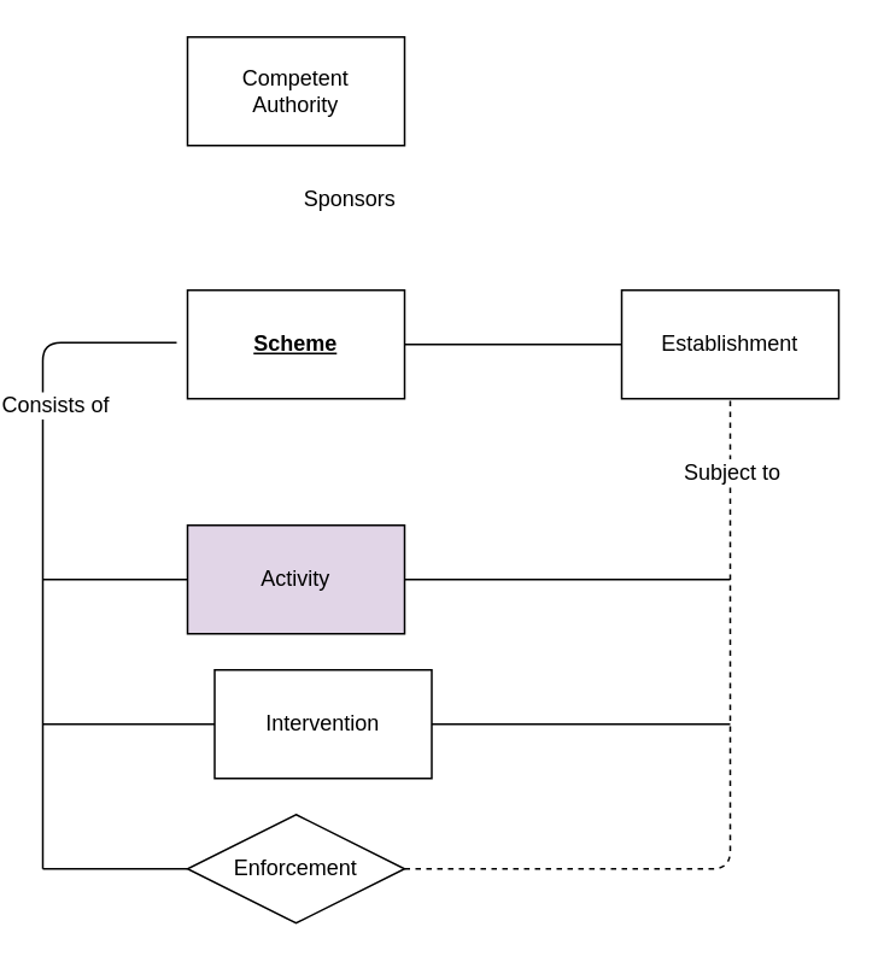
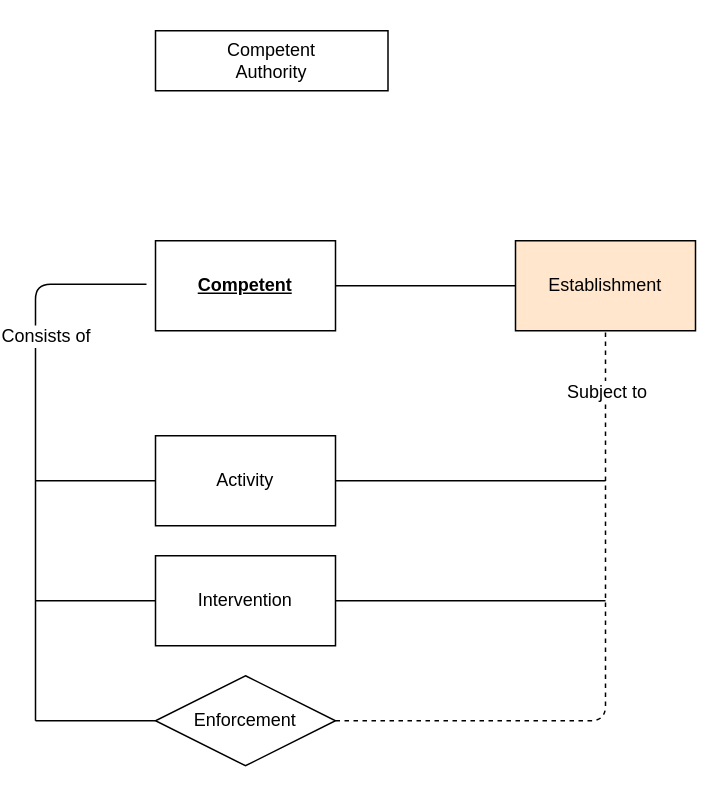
  <mxCell id="0" />
  <mxCell id="1" parent="0" />
- <mxCell id="2" value="&lt;b&gt;&lt;u&gt;Scheme&lt;/u&gt;&lt;/b&gt;" style="rounded=0;whiteSpace=wrap;html=1;" parent="1" vertex="1"><mxGeometry x="100" y="160" width="120" height="60" as="geometry" /></mxCell>
- <mxCell id="3" value="Intervention" style="rounded=0;whiteSpace=wrap;html=1;" parent="1" vertex="1"><mxGeometry x="115" y="370" width="120" height="60" as="geometry" /></mxCell>
+ <mxCell id="2" value="&lt;b&gt;&lt;u&gt;Competent&lt;/u&gt;&lt;/b&gt;" style="rounded=0;whiteSpace=wrap;html=1;" parent="1" vertex="1"><mxGeometry x="100" y="160" width="120" height="60" as="geometry" /></mxCell>
+ <mxCell id="3" value="Intervention" style="rounded=0;whiteSpace=wrap;html=1;" parent="1" vertex="1"><mxGeometry x="100" y="370" width="120" height="60" as="geometry" /></mxCell>
  <mxCell id="4" value="Enforcement" style="rhombus;whiteSpace=wrap;html=1;" parent="1" vertex="1"><mxGeometry x="100" y="450" width="120" height="60" as="geometry" /></mxCell>
- <mxCell id="5" value="Establishment" style="rounded=0;whiteSpace=wrap;html=1;" parent="1" vertex="1"><mxGeometry x="340" y="160" width="120" height="60" as="geometry" /></mxCell>
- <mxCell id="6" value="Competent&lt;br&gt;Authority" style="rounded=0;whiteSpace=wrap;html=1;" parent="1" vertex="1"><mxGeometry x="100" y="20" width="120" height="60" as="geometry" /></mxCell>
+ <mxCell id="5" value="Establishment" style="rounded=0;whiteSpace=wrap;html=1;fillColor=#ffe6cc;" parent="1" vertex="1"><mxGeometry x="340" y="160" width="120" height="60" as="geometry" /></mxCell>
+ <mxCell id="6" value="Competent&lt;br&gt;Authority" style="rounded=0;whiteSpace=wrap;html=1;" parent="1" vertex="1"><mxGeometry x="100" y="20" width="155" height="40" as="geometry" /></mxCell>
  <mxCell id="7" value="" style="endArrow=none;html=1;exitX=0;exitY=0.5;exitDx=0;exitDy=0;" parent="1" edge="1"><mxGeometry width="50" height="50" relative="1" as="geometry"><mxPoint x="100" y="320" as="sourcePoint" /><mxPoint x="20" y="320" as="targetPoint" /><Array as="points" /></mxGeometry></mxCell>
  <mxCell id="8" value="" style="endArrow=none;html=1;exitX=0;exitY=0.5;exitDx=0;exitDy=0;" parent="1" source="3" edge="1"><mxGeometry width="50" height="50" relative="1" as="geometry"><mxPoint x="110" y="330" as="sourcePoint" /><mxPoint x="20" y="400" as="targetPoint" /><Array as="points" /></mxGeometry></mxCell>
  <mxCell id="9" value="" style="endArrow=none;html=1;exitX=0;exitY=0.5;exitDx=0;exitDy=0;" parent="1" source="4" edge="1"><mxGeometry width="50" height="50" relative="1" as="geometry"><mxPoint x="110" y="410" as="sourcePoint" /><mxPoint x="20" y="480" as="targetPoint" /><Array as="points"><mxPoint x="60" y="480" /></Array></mxGeometry></mxCell>
  <mxCell id="10" value="" style="endArrow=none;html=1;entryX=-0.05;entryY=0.483;entryDx=0;entryDy=0;entryPerimeter=0;" parent="1" target="2" edge="1"><mxGeometry width="50" height="50" relative="1" as="geometry"><mxPoint x="20" y="480" as="sourcePoint" /><mxPoint x="-10" y="220" as="targetPoint" /><Array as="points"><mxPoint x="20" y="189" /></Array></mxGeometry></mxCell>
  <mxCell id="11" value="Consists of" style="text;html=1;align=center;verticalAlign=middle;resizable=0;points=[];labelBackgroundColor=#ffffff;" parent="10" vertex="1" connectable="0"><mxGeometry x="0.4" y="-6" relative="1" as="geometry"><mxPoint y="-1" as="offset" /></mxGeometry></mxCell>
  <mxCell id="12" value="" style="endArrow=none;html=1;entryX=0.5;entryY=1;entryDx=0;entryDy=0;exitX=1;exitY=0.5;exitDx=0;exitDy=0;dashed=1;" parent="1" source="4" target="5" edge="1"><mxGeometry width="50" height="50" relative="1" as="geometry"><mxPoint x="410" y="611.02" as="sourcePoint" /><mxPoint x="484" y="320" as="targetPoint" /><Array as="points"><mxPoint x="400" y="480" /></Array></mxGeometry></mxCell>
  <mxCell id="13" value="Subject to" style="text;html=1;align=center;verticalAlign=middle;resizable=0;points=[];labelBackgroundColor=#ffffff;" parent="12" vertex="1" connectable="0"><mxGeometry x="0.4" y="-6" relative="1" as="geometry"><mxPoint x="-6" y="-92" as="offset" /></mxGeometry></mxCell>
  <mxCell id="14" value="" style="endArrow=none;html=1;" parent="1" edge="1"><mxGeometry width="50" height="50" relative="1" as="geometry"><mxPoint x="220" y="320" as="sourcePoint" /><mxPoint x="400" y="320" as="targetPoint" /></mxGeometry></mxCell>
  <mxCell id="15" style="edgeStyle=none;rounded=0;orthogonalLoop=1;jettySize=auto;html=1;entryX=1;entryY=0.5;entryDx=0;entryDy=0;" parent="1" edge="1"><mxGeometry relative="1" as="geometry"><mxPoint x="220" y="320" as="sourcePoint" /><mxPoint x="220" y="320" as="targetPoint" /></mxGeometry></mxCell>
  <mxCell id="16" value="" style="endArrow=none;html=1;exitX=1;exitY=0.5;exitDx=0;exitDy=0;" parent="1" source="3" edge="1"><mxGeometry width="50" height="50" relative="1" as="geometry"><mxPoint x="160" y="270" as="sourcePoint" /><mxPoint x="400" y="400" as="targetPoint" /></mxGeometry></mxCell>
  <mxCell id="17" value="" style="endArrow=none;html=1;entryX=0;entryY=0.5;entryDx=0;entryDy=0;exitX=1;exitY=0.5;exitDx=0;exitDy=0;" parent="1" edge="1"><mxGeometry width="50" height="50" relative="1" as="geometry"><mxPoint x="220" y="190" as="sourcePoint" /><mxPoint x="340" y="190" as="targetPoint" /></mxGeometry></mxCell>
- <mxCell id="18" value="Sponsors" style="text;html=1;strokeColor=none;fillColor=none;align=center;verticalAlign=middle;whiteSpace=wrap;rounded=0;" parent="1" vertex="1"><mxGeometry x="170" y="100" width="40" height="20" as="geometry" /></mxCell>
- <mxCell id="19" value="Activity" style="rounded=0;whiteSpace=wrap;html=1;fillColor=#e1d5e7;" parent="1" vertex="1"><mxGeometry x="100" y="290" width="120" height="60" as="geometry" /></mxCell>
+ <mxCell id="19" value="Activity" style="rounded=0;whiteSpace=wrap;html=1;" parent="1" vertex="1"><mxGeometry x="100" y="290" width="120" height="60" as="geometry" /></mxCell>
